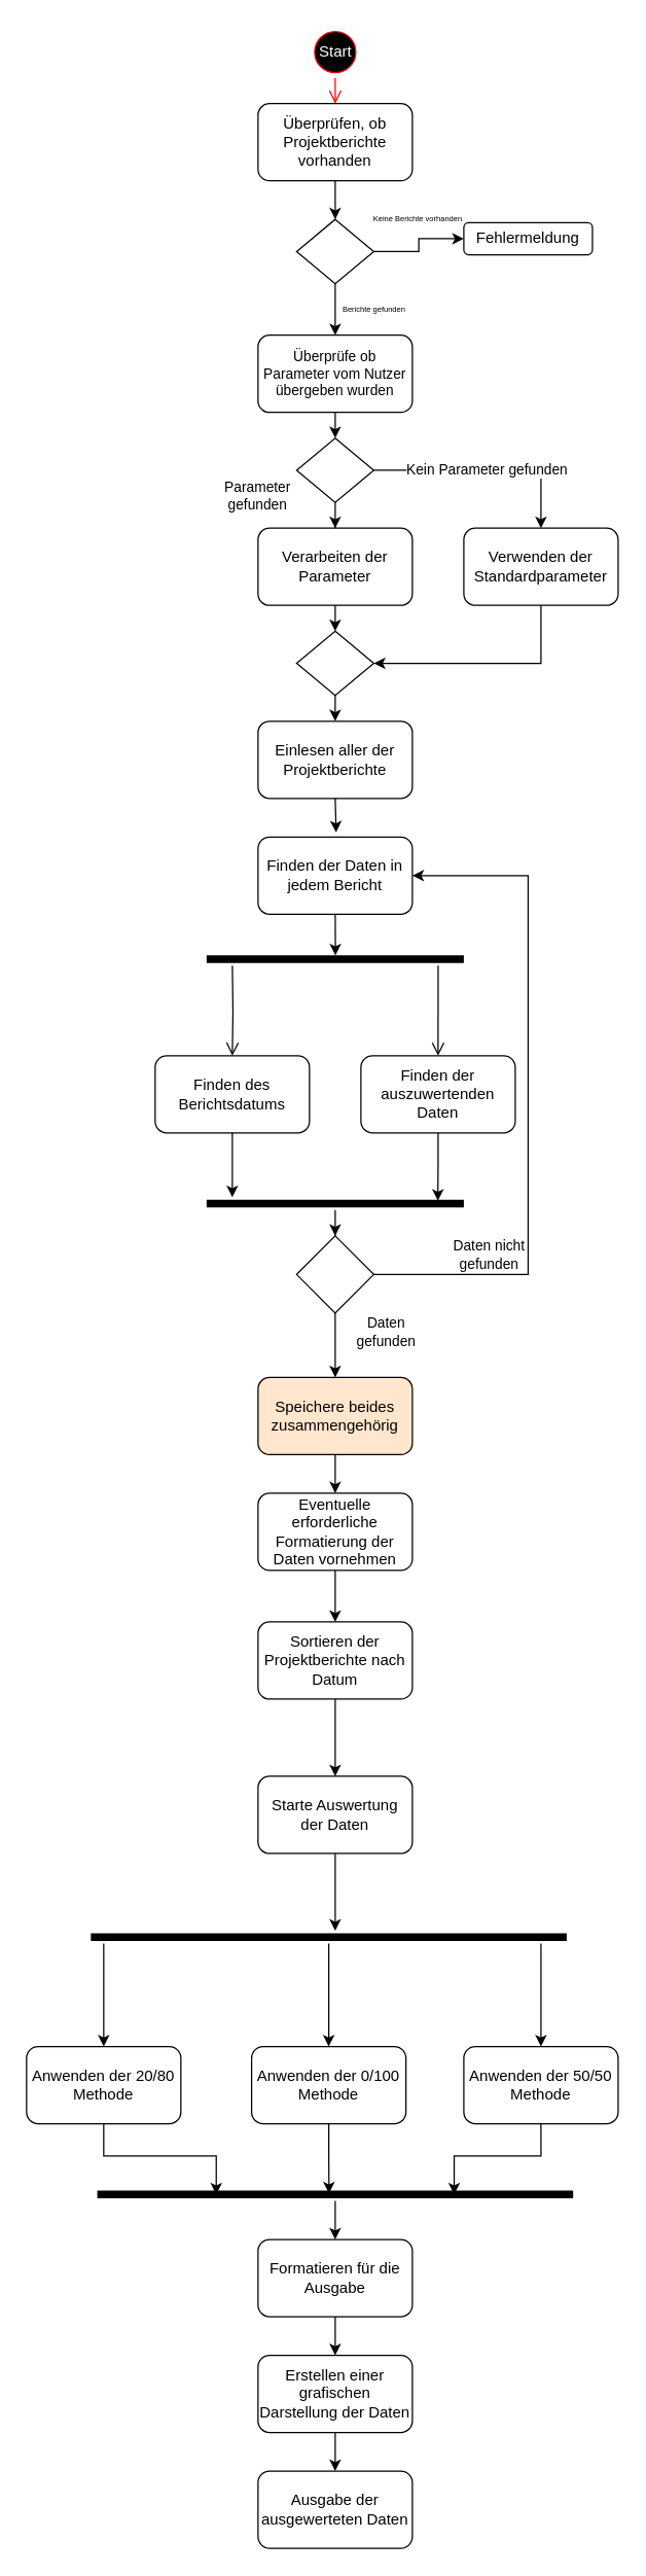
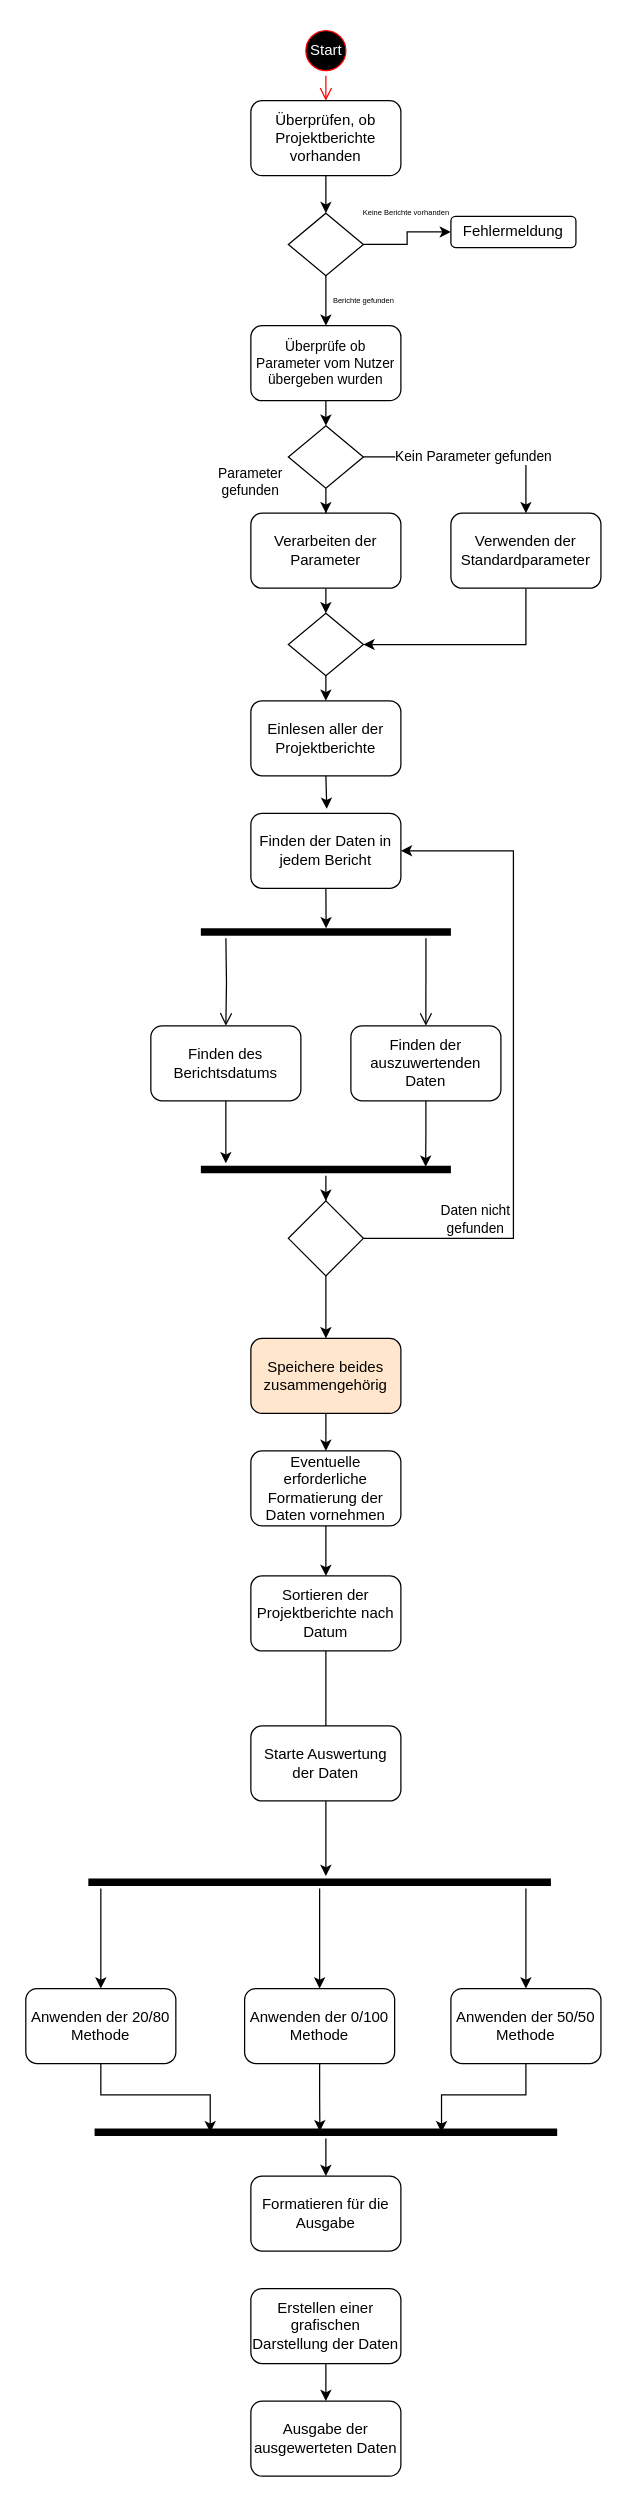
  <mxCell id="0" />
  <mxCell id="1" parent="0" />
  <mxCell id="2" value="Start" style="ellipse;html=1;shape=startState;fillColor=#000000;strokeColor=#ff0000;fontColor=#FFFFFF;" vertex="1" parent="1"><mxGeometry x="240" width="40" height="40" as="geometry" y="20" /></mxCell>
  <mxCell id="3" value="" style="edgeStyle=orthogonalEdgeStyle;html=1;verticalAlign=bottom;endArrow=open;endSize=8;strokeColor=#ff0000;rounded=0;entryX=0.5;entryY=0;entryDx=0;entryDy=0;" edge="1" source="2" parent="1" target="5"><mxGeometry relative="1" as="geometry"><mxPoint x="260" y="130" as="targetPoint" /><Array as="points" /></mxGeometry></mxCell>
  <mxCell id="4" style="edgeStyle=orthogonalEdgeStyle;rounded=0;orthogonalLoop=1;jettySize=auto;html=1;exitX=0.5;exitY=1;exitDx=0;exitDy=0;entryX=0.5;entryY=0;entryDx=0;entryDy=0;" edge="1" parent="1" source="5" target="10"><mxGeometry relative="1" as="geometry" /></mxCell>
  <mxCell id="5" value="Überprüfen, ob Projektberichte vorhanden" style="rounded=1;whiteSpace=wrap;html=1;" vertex="1" parent="1"><mxGeometry x="200" y="80" width="120" height="60" as="geometry" /></mxCell>
  <mxCell id="6" style="edgeStyle=orthogonalEdgeStyle;rounded=0;orthogonalLoop=1;jettySize=auto;html=1;exitX=0.5;exitY=1;exitDx=0;exitDy=0;entryX=0.5;entryY=0;entryDx=0;entryDy=0;" edge="1" parent="1" source="7" target="16"><mxGeometry relative="1" as="geometry" /></mxCell>
  <mxCell id="7" value="Überprüfe ob Parameter vom Nutzer übergeben wurden" style="rounded=1;whiteSpace=wrap;html=1;fontSize=11;" vertex="1" parent="1"><mxGeometry x="200" y="260" width="120" height="60" as="geometry" /></mxCell>
  <mxCell id="8" value="Keine Berichte vorhanden" style="edgeStyle=orthogonalEdgeStyle;rounded=0;orthogonalLoop=1;jettySize=auto;html=1;exitX=1;exitY=0.5;exitDx=0;exitDy=0;entryX=0;entryY=0.5;entryDx=0;entryDy=0;fontSize=6;" edge="1" parent="1" source="10" target="11"><mxGeometry x="-0.143" y="25" relative="1" as="geometry"><mxPoint as="offset" /></mxGeometry></mxCell>
  <mxCell id="9" value="Berichte gefunden" style="edgeStyle=orthogonalEdgeStyle;rounded=0;orthogonalLoop=1;jettySize=auto;html=1;exitX=0.5;exitY=1;exitDx=0;exitDy=0;entryX=0.5;entryY=0;entryDx=0;entryDy=0;fontSize=6;" edge="1" parent="1" source="10" target="7"><mxGeometry y="30" relative="1" as="geometry"><mxPoint as="offset" /></mxGeometry></mxCell>
  <mxCell id="10" value="" style="rhombus;whiteSpace=wrap;html=1;" vertex="1" parent="1"><mxGeometry x="230" y="170" width="60" height="50" as="geometry" /></mxCell>
  <mxCell id="11" value="Fehlermeldung" style="rounded=1;whiteSpace=wrap;html=1;" vertex="1" parent="1"><mxGeometry x="360" y="172.5" width="100" height="25" as="geometry" /></mxCell>
  <mxCell id="12" style="edgeStyle=orthogonalEdgeStyle;rounded=0;orthogonalLoop=1;jettySize=auto;html=1;exitX=0.5;exitY=1;exitDx=0;exitDy=0;entryX=0.5;entryY=0;entryDx=0;entryDy=0;" edge="1" parent="1" source="13" target="20"><mxGeometry relative="1" as="geometry" /></mxCell>
  <mxCell id="13" value="Verarbeiten der Parameter" style="rounded=1;whiteSpace=wrap;html=1;" vertex="1" parent="1"><mxGeometry x="200" y="410" width="120" height="60" as="geometry" /></mxCell>
  <mxCell id="14" value="Kein Parameter gefunden" style="edgeStyle=orthogonalEdgeStyle;rounded=0;orthogonalLoop=1;jettySize=auto;html=1;exitX=1;exitY=0.5;exitDx=0;exitDy=0;entryX=0.5;entryY=0;entryDx=0;entryDy=0;" edge="1" parent="1" source="16" target="18"><mxGeometry relative="1" as="geometry"><mxPoint x="350" y="365" as="targetPoint" /></mxGeometry></mxCell>
  <mxCell id="15" style="edgeStyle=orthogonalEdgeStyle;rounded=0;orthogonalLoop=1;jettySize=auto;html=1;exitX=0.5;exitY=1;exitDx=0;exitDy=0;" edge="1" parent="1" source="16" target="13"><mxGeometry relative="1" as="geometry" /></mxCell>
  <mxCell id="16" value="" style="rhombus;whiteSpace=wrap;html=1;" vertex="1" parent="1"><mxGeometry x="230" y="340" width="60" height="50" as="geometry" /></mxCell>
  <mxCell id="17" style="edgeStyle=orthogonalEdgeStyle;rounded=0;orthogonalLoop=1;jettySize=auto;html=1;exitX=0.5;exitY=1;exitDx=0;exitDy=0;entryX=1;entryY=0.5;entryDx=0;entryDy=0;" edge="1" parent="1" source="18" target="20"><mxGeometry relative="1" as="geometry" /></mxCell>
  <mxCell id="18" value="Verwenden der Standardparameter" style="rounded=1;whiteSpace=wrap;html=1;" vertex="1" parent="1"><mxGeometry x="360" y="410" width="120" height="60" as="geometry" /></mxCell>
  <mxCell id="19" style="edgeStyle=orthogonalEdgeStyle;rounded=0;orthogonalLoop=1;jettySize=auto;html=1;exitX=0.5;exitY=1;exitDx=0;exitDy=0;entryX=0.5;entryY=0;entryDx=0;entryDy=0;" edge="1" parent="1" source="20" target="22"><mxGeometry relative="1" as="geometry" /></mxCell>
  <mxCell id="20" value="" style="rhombus;whiteSpace=wrap;html=1;" vertex="1" parent="1"><mxGeometry x="230" y="490" width="60" height="50" as="geometry" /></mxCell>
  <mxCell id="21" value="Parameter gefunden" style="text;html=1;align=center;verticalAlign=middle;whiteSpace=wrap;rounded=0;fontSize=11;" vertex="1" parent="1"><mxGeometry x="170" y="370" width="60" height="30" as="geometry" /></mxCell>
  <mxCell id="22" value="Einlesen aller der Projektberichte" style="rounded=1;whiteSpace=wrap;html=1;" vertex="1" parent="1"><mxGeometry x="200" y="560" width="120" height="60" as="geometry" /></mxCell>
  <mxCell id="23" value="Finden der Daten in jedem Bericht" style="rounded=1;whiteSpace=wrap;html=1;" vertex="1" parent="1"><mxGeometry x="200" y="650" width="120" height="60" as="geometry" /></mxCell>
  <mxCell id="24" style="edgeStyle=orthogonalEdgeStyle;rounded=0;orthogonalLoop=1;jettySize=auto;html=1;exitX=0.5;exitY=1;exitDx=0;exitDy=0;entryX=0.506;entryY=-0.059;entryDx=0;entryDy=0;entryPerimeter=0;" edge="1" parent="1" source="22" target="23"><mxGeometry relative="1" as="geometry" /></mxCell>
  <mxCell id="25" value="" style="shape=line;html=1;strokeWidth=6;strokeColor=#000000;labelBackgroundColor=default;" vertex="1" parent="1"><mxGeometry x="160" y="740" width="200" height="10" as="geometry" /></mxCell>
  <mxCell id="26" value="" style="edgeStyle=orthogonalEdgeStyle;html=1;verticalAlign=bottom;endArrow=open;endSize=8;strokeColor=#000000;rounded=0;entryX=0.5;entryY=0;entryDx=0;entryDy=0;" edge="1" parent="1" target="29"><mxGeometry relative="1" as="geometry"><mxPoint x="180" y="820" as="targetPoint" /><mxPoint x="180.029" y="750" as="sourcePoint" /></mxGeometry></mxCell>
  <mxCell id="27" value="" style="edgeStyle=orthogonalEdgeStyle;html=1;verticalAlign=bottom;endArrow=open;endSize=8;strokeColor=#000000;rounded=0;" edge="1" parent="1"><mxGeometry relative="1" as="geometry"><mxPoint x="340" y="820" as="targetPoint" /><mxPoint x="340.029" y="750" as="sourcePoint" /></mxGeometry></mxCell>
  <mxCell id="28" style="edgeStyle=orthogonalEdgeStyle;rounded=0;orthogonalLoop=1;jettySize=auto;html=1;exitX=0.5;exitY=1;exitDx=0;exitDy=0;entryX=0.501;entryY=0.204;entryDx=0;entryDy=0;entryPerimeter=0;" edge="1" parent="1" source="23" target="25"><mxGeometry relative="1" as="geometry" /></mxCell>
  <mxCell id="29" value="Finden des Berichtsdatums" style="rounded=1;whiteSpace=wrap;html=1;" vertex="1" parent="1"><mxGeometry x="120" y="820" width="120" height="60" as="geometry" /></mxCell>
  <mxCell id="30" value="Finden der auszuwertenden Daten" style="rounded=1;whiteSpace=wrap;html=1;" vertex="1" parent="1"><mxGeometry x="280" y="820" width="120" height="60" as="geometry" /></mxCell>
  <mxCell id="31" style="edgeStyle=orthogonalEdgeStyle;rounded=0;orthogonalLoop=1;jettySize=auto;html=1;entryX=0.5;entryY=0;entryDx=0;entryDy=0;" edge="1" parent="1" source="32" target="42"><mxGeometry relative="1" as="geometry" /></mxCell>
  <mxCell id="32" value="" style="shape=line;html=1;strokeWidth=6;strokeColor=#000000;" vertex="1" parent="1"><mxGeometry x="160" y="930" width="200" height="10" as="geometry" /></mxCell>
  <mxCell id="33" style="edgeStyle=orthogonalEdgeStyle;rounded=0;orthogonalLoop=1;jettySize=auto;html=1;exitX=0.5;exitY=1;exitDx=0;exitDy=0;" edge="1" parent="1" source="29"><mxGeometry relative="1" as="geometry"><mxPoint x="180" y="930" as="targetPoint" /></mxGeometry></mxCell>
  <mxCell id="34" style="edgeStyle=orthogonalEdgeStyle;rounded=0;orthogonalLoop=1;jettySize=auto;html=1;entryX=0.899;entryY=0.269;entryDx=0;entryDy=0;entryPerimeter=0;" edge="1" parent="1" source="30" target="32"><mxGeometry relative="1" as="geometry" /></mxCell>
  <mxCell id="35" style="edgeStyle=orthogonalEdgeStyle;rounded=0;orthogonalLoop=1;jettySize=auto;html=1;entryX=0.5;entryY=0;entryDx=0;entryDy=0;" edge="1" parent="1" source="36" target="38"><mxGeometry relative="1" as="geometry" /></mxCell>
  <mxCell id="36" value="Speichere beides zusammengehörig" style="rounded=1;whiteSpace=wrap;html=1;fillColor=#ffe6cc;" vertex="1" parent="1"><mxGeometry x="200" y="1070" width="120" height="60" as="geometry" /></mxCell>
  <mxCell id="37" style="edgeStyle=orthogonalEdgeStyle;rounded=0;orthogonalLoop=1;jettySize=auto;html=1;exitX=0.5;exitY=1;exitDx=0;exitDy=0;" edge="1" parent="1" source="38"><mxGeometry relative="1" as="geometry"><mxPoint x="260" y="1260" as="targetPoint" /></mxGeometry></mxCell>
  <mxCell id="38" value="Eventuelle erforderliche Formatierung der Daten vornehmen" style="rounded=1;whiteSpace=wrap;html=1;" vertex="1" parent="1"><mxGeometry x="200" y="1160" width="120" height="60" as="geometry" /></mxCell>
  <mxCell id="39" value="Starte Auswertung der Daten" style="rounded=1;whiteSpace=wrap;html=1;" vertex="1" parent="1"><mxGeometry x="200" y="1380" width="120" height="60" as="geometry" /></mxCell>
  <mxCell id="40" style="edgeStyle=orthogonalEdgeStyle;rounded=0;orthogonalLoop=1;jettySize=auto;html=1;entryX=0.5;entryY=0;entryDx=0;entryDy=0;" edge="1" parent="1" source="42" target="36"><mxGeometry relative="1" as="geometry" /></mxCell>
  <mxCell id="41" style="edgeStyle=orthogonalEdgeStyle;rounded=0;orthogonalLoop=1;jettySize=auto;html=1;entryX=1;entryY=0.5;entryDx=0;entryDy=0;" edge="1" parent="1" source="42" target="23"><mxGeometry relative="1" as="geometry"><mxPoint x="430" y="680" as="targetPoint" /><Array as="points"><mxPoint x="410" y="990" /><mxPoint x="410" y="680" /></Array></mxGeometry></mxCell>
  <mxCell id="42" value="" style="rhombus;whiteSpace=wrap;html=1;" vertex="1" parent="1"><mxGeometry x="230" y="960" width="60" height="60" as="geometry" /></mxCell>
- <mxCell id="43" value="Daten gefunden" style="text;html=1;align=center;verticalAlign=middle;whiteSpace=wrap;rounded=0;fontSize=11;" vertex="1" parent="1"><mxGeometry x="270" y="1020" width="60" height="30" as="geometry" /></mxCell>
  <mxCell id="44" value="Daten nicht gefunden" style="text;html=1;align=center;verticalAlign=middle;whiteSpace=wrap;rounded=0;fontSize=11;" vertex="1" parent="1"><mxGeometry x="350" y="960" width="60" height="30" as="geometry" /></mxCell>
  <mxCell id="45" style="edgeStyle=orthogonalEdgeStyle;rounded=0;orthogonalLoop=1;jettySize=auto;html=1;entryX=0.5;entryY=0;entryDx=0;entryDy=0;" edge="1" parent="1" source="48" target="50"><mxGeometry relative="1" as="geometry"><Array as="points"><mxPoint x="80" y="1530" /><mxPoint x="80" y="1530" /></Array></mxGeometry></mxCell>
  <mxCell id="46" style="edgeStyle=orthogonalEdgeStyle;rounded=0;orthogonalLoop=1;jettySize=auto;html=1;" edge="1" parent="1" source="48"><mxGeometry relative="1" as="geometry"><mxPoint x="420" y="1590" as="targetPoint" /><Array as="points"><mxPoint x="420" y="1530" /><mxPoint x="420" y="1530" /></Array></mxGeometry></mxCell>
  <mxCell id="47" style="edgeStyle=orthogonalEdgeStyle;rounded=0;orthogonalLoop=1;jettySize=auto;html=1;" edge="1" parent="1" source="48" target="52"><mxGeometry relative="1" as="geometry" /></mxCell>
  <mxCell id="48" value="" style="shape=line;html=1;strokeWidth=6;strokeColor=#000000;" vertex="1" parent="1"><mxGeometry x="70" y="1500" width="370" height="10" as="geometry" /></mxCell>
  <mxCell id="49" style="edgeStyle=orthogonalEdgeStyle;rounded=0;orthogonalLoop=1;jettySize=auto;html=1;" edge="1" parent="1" source="39"><mxGeometry relative="1" as="geometry"><mxPoint x="260" y="1500" as="targetPoint" /></mxGeometry></mxCell>
  <mxCell id="50" value="Anwenden der 20/80 Methode" style="rounded=1;whiteSpace=wrap;html=1;" vertex="1" parent="1"><mxGeometry x="20" y="1590" width="120" height="60" as="geometry" /></mxCell>
  <mxCell id="51" value="Anwenden der 50/50 Methode" style="rounded=1;whiteSpace=wrap;html=1;" vertex="1" parent="1"><mxGeometry x="360" y="1590" width="120" height="60" as="geometry" /></mxCell>
  <mxCell id="52" value="Anwenden der 0/100 Methode" style="rounded=1;whiteSpace=wrap;html=1;" vertex="1" parent="1"><mxGeometry x="195" y="1590" width="120" height="60" as="geometry" /></mxCell>
  <mxCell id="53" style="edgeStyle=orthogonalEdgeStyle;rounded=0;orthogonalLoop=1;jettySize=auto;html=1;entryX=0.5;entryY=0;entryDx=0;entryDy=0;" edge="1" parent="1" source="54" target="59"><mxGeometry relative="1" as="geometry" /></mxCell>
  <mxCell id="54" value="" style="shape=line;html=1;strokeWidth=6;strokeColor=#000000;" vertex="1" parent="1"><mxGeometry x="75" y="1700" width="370" height="10" as="geometry" /></mxCell>
  <mxCell id="55" style="edgeStyle=orthogonalEdgeStyle;rounded=0;orthogonalLoop=1;jettySize=auto;html=1;entryX=0.25;entryY=0.5;entryDx=0;entryDy=0;entryPerimeter=0;" edge="1" parent="1" source="50" target="54"><mxGeometry relative="1" as="geometry" /></mxCell>
  <mxCell id="56" style="edgeStyle=orthogonalEdgeStyle;rounded=0;orthogonalLoop=1;jettySize=auto;html=1;entryX=0.487;entryY=0.425;entryDx=0;entryDy=0;entryPerimeter=0;" edge="1" parent="1" source="52" target="54"><mxGeometry relative="1" as="geometry" /></mxCell>
  <mxCell id="57" style="edgeStyle=orthogonalEdgeStyle;rounded=0;orthogonalLoop=1;jettySize=auto;html=1;entryX=0.75;entryY=0.5;entryDx=0;entryDy=0;entryPerimeter=0;" edge="1" parent="1" source="51" target="54"><mxGeometry relative="1" as="geometry" /></mxCell>
- <mxCell id="58" style="edgeStyle=orthogonalEdgeStyle;rounded=0;orthogonalLoop=1;jettySize=auto;html=1;exitX=0.5;exitY=1;exitDx=0;exitDy=0;" edge="1" parent="1" source="59" target="61"><mxGeometry relative="1" as="geometry" /></mxCell>
  <mxCell id="59" value="Formatieren für die Ausgabe" style="rounded=1;whiteSpace=wrap;html=1;" vertex="1" parent="1"><mxGeometry x="200" y="1740" width="120" height="60" as="geometry" /></mxCell>
  <mxCell id="60" style="edgeStyle=orthogonalEdgeStyle;rounded=0;orthogonalLoop=1;jettySize=auto;html=1;entryX=0.5;entryY=0;entryDx=0;entryDy=0;" edge="1" parent="1" source="61" target="62"><mxGeometry relative="1" as="geometry" /></mxCell>
  <mxCell id="61" value="Erstellen einer grafischen Darstellung der Daten" style="rounded=1;whiteSpace=wrap;html=1;" vertex="1" parent="1"><mxGeometry x="200" y="1830" width="120" height="60" as="geometry" /></mxCell>
  <mxCell id="62" value="Ausgabe der ausgewerteten Daten" style="rounded=1;whiteSpace=wrap;html=1;" vertex="1" parent="1"><mxGeometry x="200" y="1920" width="120" height="60" as="geometry" /></mxCell>
- <mxCell id="63" style="edgeStyle=orthogonalEdgeStyle;rounded=0;orthogonalLoop=1;jettySize=auto;html=1;" edge="1" parent="1" source="64" target="39"><mxGeometry relative="1" as="geometry" /></mxCell>
+ <mxCell id="63" style="edgeStyle=orthogonalEdgeStyle;rounded=0;orthogonalLoop=1;jettySize=auto;html=1;endArrow=none;" edge="1" parent="1" source="64" target="39"><mxGeometry relative="1" as="geometry" /></mxCell>
  <mxCell id="64" value="Sortieren der Projektberichte nach Datum" style="rounded=1;whiteSpace=wrap;html=1;" vertex="1" parent="1"><mxGeometry x="200" y="1260" width="120" height="60" as="geometry" /></mxCell>
